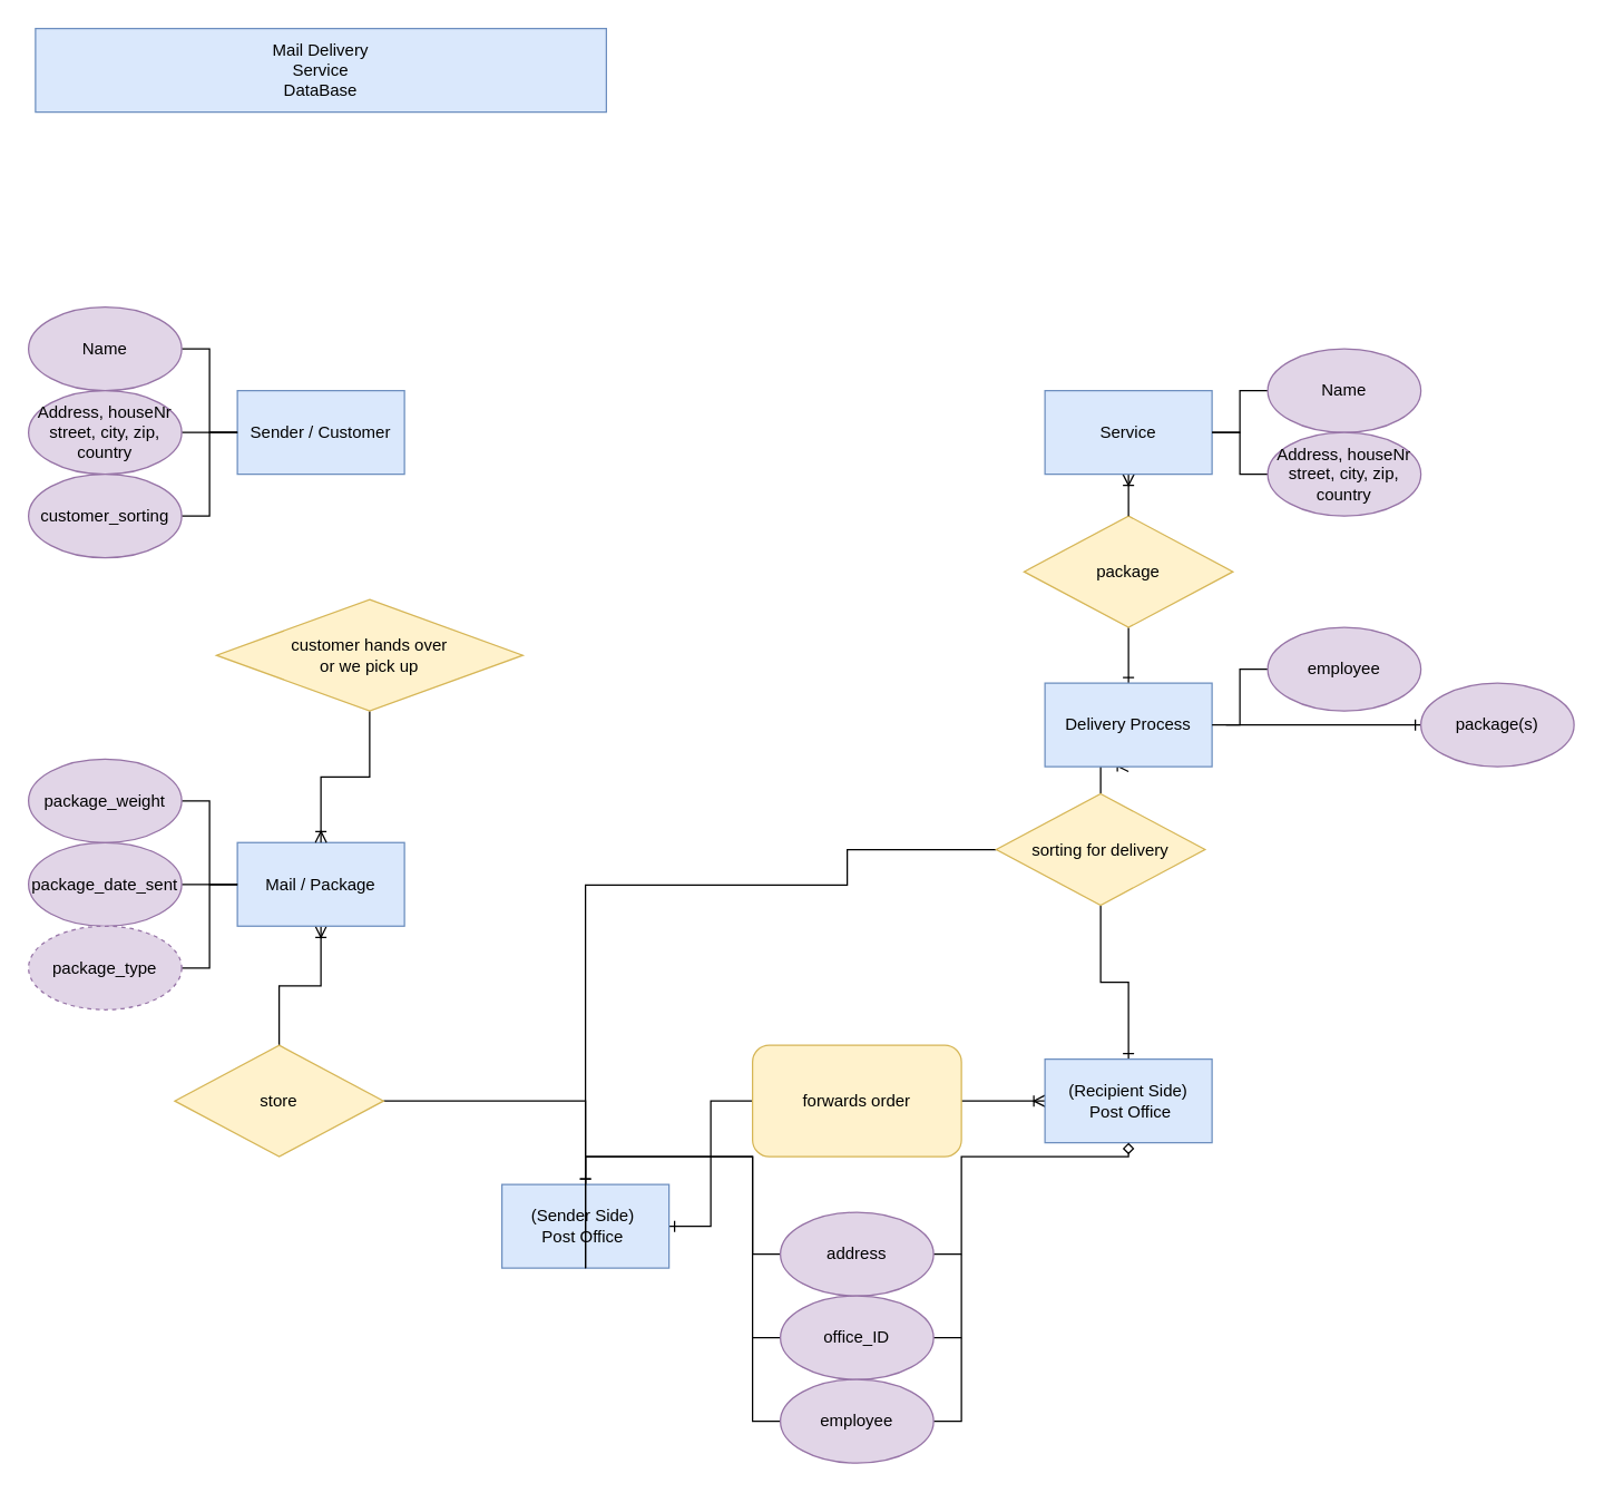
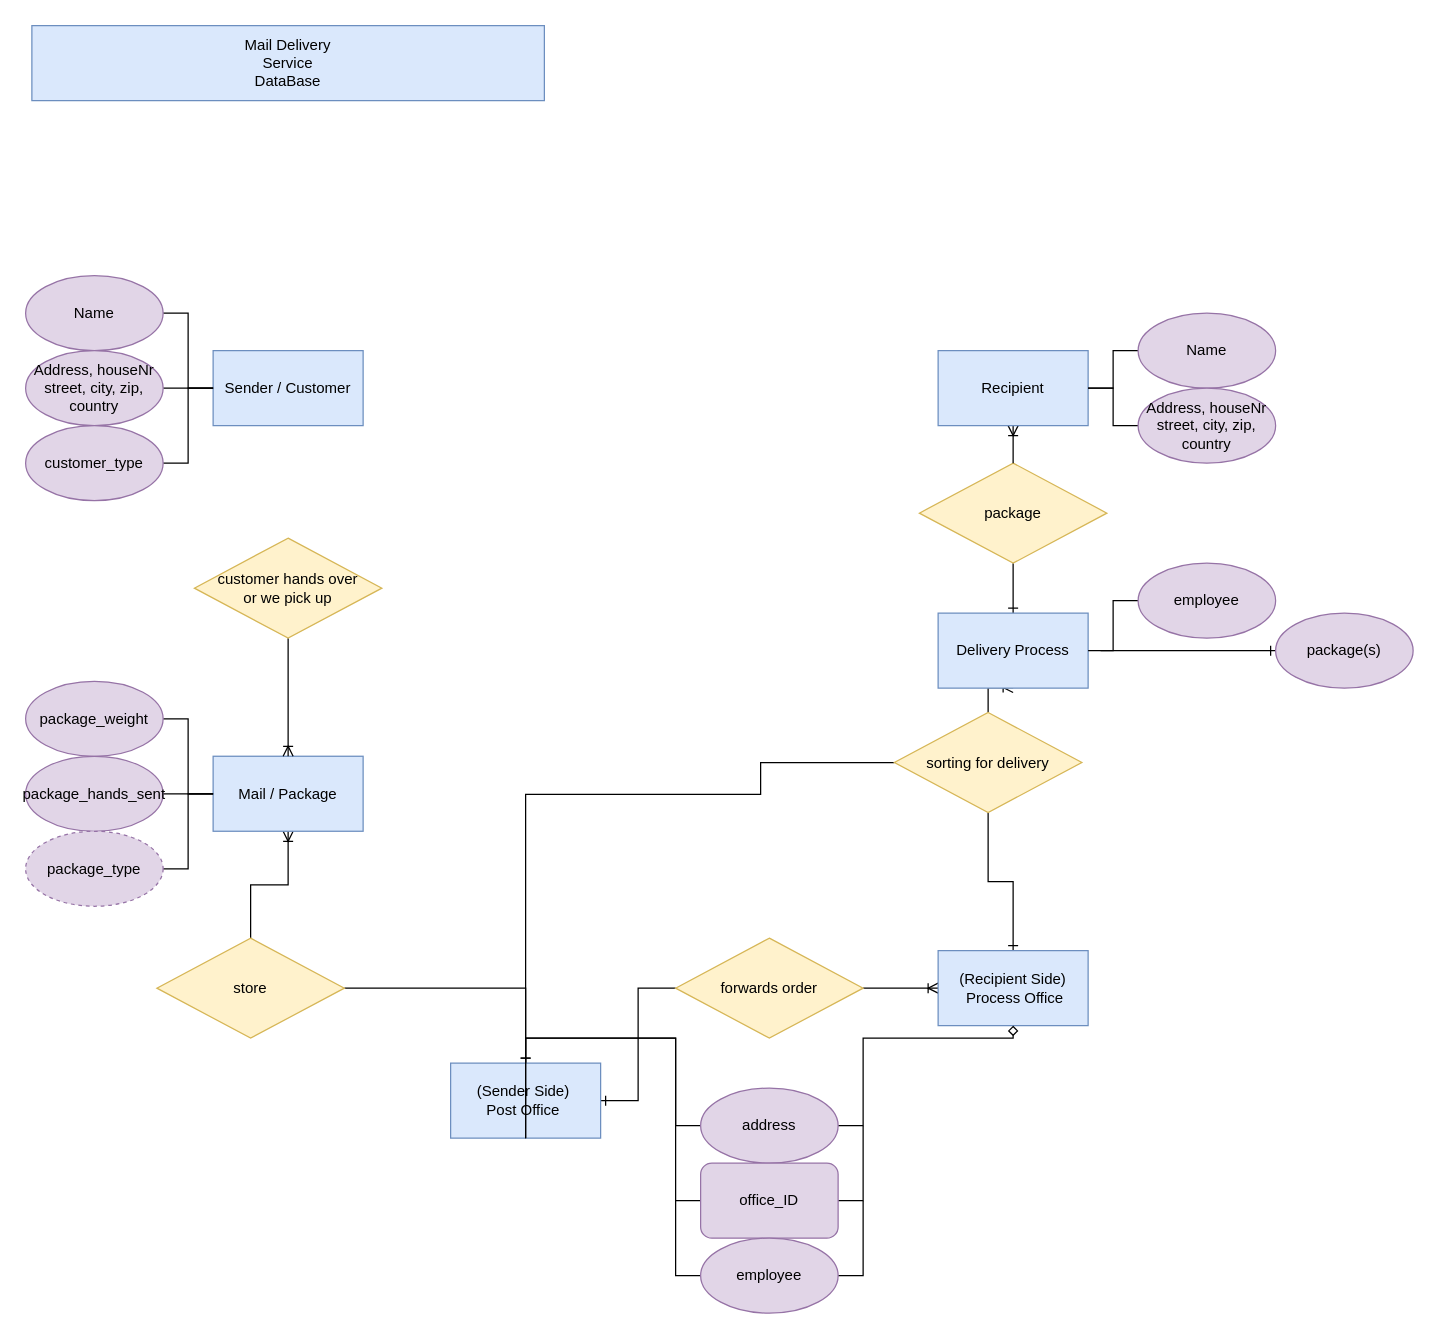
  <mxCell id="0" />
  <mxCell id="1" parent="0" />
  <mxCell id="2" value="Mail Delivery&lt;br&gt;Service&lt;br&gt;DataBase" style="rounded=0;whiteSpace=wrap;html=1;fillColor=#dae8fc;strokeColor=#6c8ebf;" parent="1" vertex="1"><mxGeometry x="25" y="20" width="410" height="60" as="geometry" /></mxCell>
  <mxCell id="3" value="Sender / Customer" style="rounded=0;whiteSpace=wrap;html=1;fillColor=#dae8fc;strokeColor=#6c8ebf;" parent="1" vertex="1"><mxGeometry x="170" y="280" width="120" height="60" as="geometry" /></mxCell>
  <mxCell id="4" style="edgeStyle=orthogonalEdgeStyle;rounded=0;orthogonalLoop=1;jettySize=auto;html=1;entryX=0.5;entryY=0;entryDx=0;entryDy=0;startArrow=ERoneToMany;startFill=0;endArrow=none;endFill=0;" parent="1" source="5" target="21" edge="1"><mxGeometry relative="1" as="geometry" /></mxCell>
  <mxCell id="5" value="Mail / Package" style="rounded=0;whiteSpace=wrap;html=1;fillColor=#dae8fc;strokeColor=#6c8ebf;" parent="1" vertex="1"><mxGeometry x="170" y="604.5" width="120" height="60" as="geometry" /></mxCell>
  <mxCell id="6" style="edgeStyle=orthogonalEdgeStyle;rounded=0;orthogonalLoop=1;jettySize=auto;html=1;entryX=0;entryY=0.5;entryDx=0;entryDy=0;endArrow=none;endFill=0;" parent="1" source="7" target="3" edge="1"><mxGeometry relative="1" as="geometry" /></mxCell>
  <mxCell id="7" value="Name" style="ellipse;whiteSpace=wrap;html=1;fillColor=#e1d5e7;strokeColor=#9673a6;" parent="1" vertex="1"><mxGeometry x="20" y="220" width="110" height="60" as="geometry" /></mxCell>
  <mxCell id="8" style="edgeStyle=orthogonalEdgeStyle;rounded=0;orthogonalLoop=1;jettySize=auto;html=1;entryX=0;entryY=0.5;entryDx=0;entryDy=0;endArrow=none;endFill=0;" parent="1" source="9" target="3" edge="1"><mxGeometry relative="1" as="geometry" /></mxCell>
  <mxCell id="9" value="Address, houseNr&lt;br&gt;street, city, zip, country" style="ellipse;whiteSpace=wrap;html=1;fillColor=#e1d5e7;strokeColor=#9673a6;" parent="1" vertex="1"><mxGeometry x="20" y="280" width="110" height="60" as="geometry" /></mxCell>
  <mxCell id="10" style="edgeStyle=orthogonalEdgeStyle;rounded=0;orthogonalLoop=1;jettySize=auto;html=1;endArrow=none;endFill=0;" parent="1" source="11" edge="1"><mxGeometry relative="1" as="geometry"><mxPoint x="170" y="310" as="targetPoint" /><Array as="points"><mxPoint x="150" y="370" /><mxPoint x="150" y="310" /></Array></mxGeometry></mxCell>
- <mxCell id="11" value="customer_sorting" style="ellipse;whiteSpace=wrap;html=1;fillColor=#e1d5e7;strokeColor=#9673a6;" parent="1" vertex="1"><mxGeometry x="20" y="340" width="110" height="60" as="geometry" /></mxCell>
+ <mxCell id="11" value="customer_type" style="ellipse;whiteSpace=wrap;html=1;fillColor=#e1d5e7;strokeColor=#9673a6;" parent="1" vertex="1"><mxGeometry x="20" y="340" width="110" height="60" as="geometry" /></mxCell>
  <mxCell id="12" style="edgeStyle=orthogonalEdgeStyle;rounded=0;orthogonalLoop=1;jettySize=auto;html=1;startArrow=none;startFill=0;endArrow=ERoneToMany;endFill=0;" parent="1" source="13" target="5" edge="1"><mxGeometry relative="1" as="geometry" /></mxCell>
- <mxCell id="13" value="customer hands over&lt;br&gt;or we pick up" style="rhombus;whiteSpace=wrap;html=1;fillColor=#fff2cc;strokeColor=#d6b656;" parent="1" vertex="1"><mxGeometry x="155" y="430" width="220" height="80" as="geometry" /></mxCell>
+ <mxCell id="13" value="customer hands over&lt;br&gt;or we pick up" style="rhombus;whiteSpace=wrap;html=1;fillColor=#fff2cc;strokeColor=#d6b656;" parent="1" vertex="1"><mxGeometry x="155" y="430" width="150" height="80" as="geometry" /></mxCell>
  <mxCell id="14" style="edgeStyle=orthogonalEdgeStyle;rounded=0;orthogonalLoop=1;jettySize=auto;html=1;startArrow=none;startFill=0;endArrow=none;endFill=0;" parent="1" source="15" target="5" edge="1"><mxGeometry relative="1" as="geometry" /></mxCell>
  <mxCell id="15" value="package_weight" style="ellipse;whiteSpace=wrap;html=1;fillColor=#e1d5e7;strokeColor=#9673a6;" parent="1" vertex="1"><mxGeometry x="20" y="544.5" width="110" height="60" as="geometry" /></mxCell>
  <mxCell id="16" style="edgeStyle=orthogonalEdgeStyle;rounded=0;orthogonalLoop=1;jettySize=auto;html=1;startArrow=none;startFill=0;endArrow=none;endFill=0;" parent="1" source="17" edge="1"><mxGeometry relative="1" as="geometry"><mxPoint x="170" y="634.5" as="targetPoint" /></mxGeometry></mxCell>
- <mxCell id="17" value="package_date_sent" style="ellipse;whiteSpace=wrap;html=1;fillColor=#e1d5e7;strokeColor=#9673a6;" parent="1" vertex="1"><mxGeometry x="20" y="604.5" width="110" height="60" as="geometry" /></mxCell>
+ <mxCell id="17" value="package_hands_sent" style="ellipse;whiteSpace=wrap;html=1;fillColor=#e1d5e7;strokeColor=#9673a6;" parent="1" vertex="1"><mxGeometry x="20" y="604.5" width="110" height="60" as="geometry" /></mxCell>
  <mxCell id="18" style="edgeStyle=orthogonalEdgeStyle;rounded=0;orthogonalLoop=1;jettySize=auto;html=1;entryX=0;entryY=0.5;entryDx=0;entryDy=0;startArrow=none;startFill=0;endArrow=none;endFill=0;" parent="1" source="19" target="5" edge="1"><mxGeometry relative="1" as="geometry" /></mxCell>
  <mxCell id="19" value="package_type" style="ellipse;whiteSpace=wrap;html=1;fillColor=#e1d5e7;strokeColor=#9673a6;dashed=1;" parent="1" vertex="1"><mxGeometry x="20" y="664.5" width="110" height="60" as="geometry" /></mxCell>
  <mxCell id="20" style="edgeStyle=orthogonalEdgeStyle;rounded=0;orthogonalLoop=1;jettySize=auto;html=1;startArrow=none;startFill=0;endArrow=ERone;endFill=0;" parent="1" source="21" target="24" edge="1"><mxGeometry relative="1" as="geometry" /></mxCell>
  <mxCell id="21" value="store" style="rhombus;whiteSpace=wrap;html=1;fillColor=#fff2cc;strokeColor=#d6b656;" parent="1" vertex="1"><mxGeometry x="125" y="750" width="150" height="80" as="geometry" /></mxCell>
  <mxCell id="22" style="edgeStyle=orthogonalEdgeStyle;rounded=0;orthogonalLoop=1;jettySize=auto;html=1;entryX=0;entryY=0.5;entryDx=0;entryDy=0;startArrow=ERone;startFill=0;endArrow=none;endFill=0;" parent="1" source="24" target="26" edge="1"><mxGeometry relative="1" as="geometry" /></mxCell>
  <mxCell id="23" style="edgeStyle=orthogonalEdgeStyle;rounded=0;orthogonalLoop=1;jettySize=auto;html=1;entryX=0;entryY=0.5;entryDx=0;entryDy=0;startArrow=ERone;startFill=0;endArrow=none;endFill=0;" parent="1" source="24" target="39" edge="1"><mxGeometry relative="1" as="geometry"><Array as="points"><mxPoint x="420" y="635" /><mxPoint x="608" y="635" /></Array></mxGeometry></mxCell>
  <mxCell id="24" value="(Sender Side)&amp;nbsp;&lt;br&gt;Post Office&amp;nbsp;" style="rounded=0;whiteSpace=wrap;html=1;fillColor=#dae8fc;strokeColor=#6c8ebf;" parent="1" vertex="1"><mxGeometry x="360" y="850" width="120" height="60" as="geometry" /></mxCell>
  <mxCell id="25" style="edgeStyle=orthogonalEdgeStyle;rounded=0;orthogonalLoop=1;jettySize=auto;html=1;startArrow=none;startFill=0;endArrow=ERoneToMany;endFill=0;entryX=0;entryY=0.5;entryDx=0;entryDy=0;" parent="1" source="26" target="28" edge="1"><mxGeometry relative="1" as="geometry"><mxPoint x="750" y="790" as="targetPoint" /></mxGeometry></mxCell>
- <mxCell id="26" value="forwards order" style="whiteSpace=wrap;html=1;fillColor=#fff2cc;strokeColor=#d6b656;rounded=1;" parent="1" vertex="1"><mxGeometry x="540" y="750" width="150" height="80" as="geometry" /></mxCell>
+ <mxCell id="26" value="forwards order" style="rhombus;whiteSpace=wrap;html=1;fillColor=#fff2cc;strokeColor=#d6b656;" parent="1" vertex="1"><mxGeometry x="540" y="750" width="150" height="80" as="geometry" /></mxCell>
  <mxCell id="27" style="edgeStyle=orthogonalEdgeStyle;rounded=0;orthogonalLoop=1;jettySize=auto;html=1;entryX=0.5;entryY=1;entryDx=0;entryDy=0;startArrow=ERone;startFill=0;endArrow=none;endFill=0;" parent="1" source="28" target="39" edge="1"><mxGeometry relative="1" as="geometry" /></mxCell>
- <mxCell id="28" value="(Recipient Side)&lt;br&gt;&amp;nbsp;Post Office" style="rounded=0;whiteSpace=wrap;html=1;fillColor=#dae8fc;strokeColor=#6c8ebf;" parent="1" vertex="1"><mxGeometry x="750" y="760" width="120" height="60" as="geometry" /></mxCell>
+ <mxCell id="28" value="(Recipient Side)&lt;br&gt;&amp;nbsp;Process Office" style="rounded=0;whiteSpace=wrap;html=1;fillColor=#dae8fc;strokeColor=#6c8ebf;" parent="1" vertex="1"><mxGeometry x="750" y="760" width="120" height="60" as="geometry" /></mxCell>
  <mxCell id="29" style="edgeStyle=orthogonalEdgeStyle;rounded=0;orthogonalLoop=1;jettySize=auto;html=1;entryX=0.5;entryY=1;entryDx=0;entryDy=0;endArrow=none;endFill=0;" parent="1" source="31" target="24" edge="1"><mxGeometry relative="1" as="geometry"><Array as="points"><mxPoint x="540" y="900" /><mxPoint x="540" y="830" /><mxPoint x="420" y="830" /></Array></mxGeometry></mxCell>
  <mxCell id="30" style="edgeStyle=orthogonalEdgeStyle;rounded=0;orthogonalLoop=1;jettySize=auto;html=1;entryX=0.5;entryY=1;entryDx=0;entryDy=0;endArrow=diamond;endFill=0;" parent="1" source="31" target="28" edge="1"><mxGeometry relative="1" as="geometry"><Array as="points"><mxPoint x="690" y="900" /><mxPoint x="690" y="830" /><mxPoint x="810" y="830" /></Array></mxGeometry></mxCell>
  <mxCell id="31" value="address" style="ellipse;whiteSpace=wrap;html=1;fillColor=#e1d5e7;strokeColor=#9673a6;" parent="1" vertex="1"><mxGeometry x="560" y="870" width="110" height="60" as="geometry" /></mxCell>
  <mxCell id="32" style="edgeStyle=orthogonalEdgeStyle;rounded=0;orthogonalLoop=1;jettySize=auto;html=1;entryX=0.5;entryY=1;entryDx=0;entryDy=0;endArrow=none;endFill=0;" parent="1" source="34" target="24" edge="1"><mxGeometry relative="1" as="geometry"><Array as="points"><mxPoint x="540" y="960" /><mxPoint x="540" y="830" /><mxPoint x="420" y="830" /></Array></mxGeometry></mxCell>
  <mxCell id="33" style="edgeStyle=orthogonalEdgeStyle;rounded=0;orthogonalLoop=1;jettySize=auto;html=1;endArrow=none;endFill=0;" parent="1" source="34" edge="1"><mxGeometry relative="1" as="geometry"><mxPoint x="690" y="900" as="targetPoint" /><Array as="points"><mxPoint x="690" y="960" /><mxPoint x="690" y="900" /></Array></mxGeometry></mxCell>
- <mxCell id="34" value="office_ID" style="ellipse;whiteSpace=wrap;html=1;fillColor=#e1d5e7;strokeColor=#9673a6;" parent="1" vertex="1"><mxGeometry x="560" y="930" width="110" height="60" as="geometry" /></mxCell>
+ <mxCell id="34" value="office_ID" style="whiteSpace=wrap;html=1;fillColor=#e1d5e7;strokeColor=#9673a6;rounded=1;" parent="1" vertex="1"><mxGeometry x="560" y="930" width="110" height="60" as="geometry" /></mxCell>
  <mxCell id="35" style="edgeStyle=orthogonalEdgeStyle;rounded=0;orthogonalLoop=1;jettySize=auto;html=1;endArrow=none;endFill=0;" parent="1" source="37" edge="1"><mxGeometry relative="1" as="geometry"><mxPoint x="540" y="960" as="targetPoint" /><Array as="points"><mxPoint x="540" y="1020" /><mxPoint x="540" y="960" /></Array></mxGeometry></mxCell>
  <mxCell id="36" style="edgeStyle=orthogonalEdgeStyle;rounded=0;orthogonalLoop=1;jettySize=auto;html=1;endArrow=none;endFill=0;" parent="1" source="37" edge="1"><mxGeometry relative="1" as="geometry"><mxPoint x="690" y="960" as="targetPoint" /><Array as="points"><mxPoint x="690" y="1020" /><mxPoint x="690" y="960" /></Array></mxGeometry></mxCell>
  <mxCell id="37" value="employee" style="ellipse;whiteSpace=wrap;html=1;fillColor=#e1d5e7;strokeColor=#9673a6;" parent="1" vertex="1"><mxGeometry x="560" y="990" width="110" height="60" as="geometry" /></mxCell>
  <mxCell id="38" style="edgeStyle=orthogonalEdgeStyle;rounded=0;orthogonalLoop=1;jettySize=auto;html=1;startArrow=none;startFill=0;endArrow=ERoneToMany;endFill=0;" parent="1" source="39" target="41" edge="1"><mxGeometry relative="1" as="geometry" /></mxCell>
  <mxCell id="39" value="sorting for delivery" style="rhombus;whiteSpace=wrap;html=1;fillColor=#fff2cc;strokeColor=#d6b656;" parent="1" vertex="1"><mxGeometry x="715" y="569.5" width="150" height="80" as="geometry" /></mxCell>
  <mxCell id="40" style="edgeStyle=orthogonalEdgeStyle;rounded=0;orthogonalLoop=1;jettySize=auto;html=1;startArrow=ERone;startFill=0;endArrow=none;endFill=0;" parent="1" source="41" target="44" edge="1"><mxGeometry relative="1" as="geometry" /></mxCell>
  <mxCell id="41" value="Delivery Process" style="rounded=0;whiteSpace=wrap;html=1;fillColor=#dae8fc;strokeColor=#6c8ebf;" parent="1" vertex="1"><mxGeometry x="750" y="490" width="120" height="60" as="geometry" /></mxCell>
  <mxCell id="42" style="edgeStyle=orthogonalEdgeStyle;rounded=0;orthogonalLoop=1;jettySize=auto;html=1;entryX=1;entryY=0.5;entryDx=0;entryDy=0;startArrow=none;startFill=0;endArrow=none;endFill=0;" parent="1" source="43" target="41" edge="1"><mxGeometry relative="1" as="geometry" /></mxCell>
  <mxCell id="43" value="employee" style="ellipse;whiteSpace=wrap;html=1;fillColor=#e1d5e7;strokeColor=#9673a6;" parent="1" vertex="1"><mxGeometry x="910" y="450" width="110" height="60" as="geometry" /></mxCell>
  <mxCell id="44" value="package" style="rhombus;whiteSpace=wrap;html=1;fillColor=#fff2cc;strokeColor=#d6b656;" parent="1" vertex="1"><mxGeometry x="735" y="370" width="150" height="80" as="geometry" /></mxCell>
  <mxCell id="45" style="edgeStyle=orthogonalEdgeStyle;rounded=0;orthogonalLoop=1;jettySize=auto;html=1;startArrow=ERone;startFill=0;endArrow=none;endFill=0;" parent="1" source="46" edge="1"><mxGeometry relative="1" as="geometry"><mxPoint x="880" y="520" as="targetPoint" /></mxGeometry></mxCell>
  <mxCell id="46" value="package(s)" style="ellipse;whiteSpace=wrap;html=1;fillColor=#e1d5e7;strokeColor=#9673a6;" parent="1" vertex="1"><mxGeometry x="1020" y="490" width="110" height="60" as="geometry" /></mxCell>
  <mxCell id="47" style="edgeStyle=orthogonalEdgeStyle;rounded=0;orthogonalLoop=1;jettySize=auto;html=1;entryX=0.5;entryY=0;entryDx=0;entryDy=0;startArrow=ERoneToMany;startFill=0;endArrow=none;endFill=0;" parent="1" source="48" target="44" edge="1"><mxGeometry relative="1" as="geometry" /></mxCell>
- <mxCell id="48" value="Service" style="rounded=0;whiteSpace=wrap;html=1;fillColor=#dae8fc;strokeColor=#6c8ebf;" parent="1" vertex="1"><mxGeometry x="750" y="280" width="120" height="60" as="geometry" /></mxCell>
+ <mxCell id="48" value="Recipient" style="rounded=0;whiteSpace=wrap;html=1;fillColor=#dae8fc;strokeColor=#6c8ebf;" parent="1" vertex="1"><mxGeometry x="750" y="280" width="120" height="60" as="geometry" /></mxCell>
  <mxCell id="49" style="edgeStyle=orthogonalEdgeStyle;rounded=0;orthogonalLoop=1;jettySize=auto;html=1;entryX=1;entryY=0.5;entryDx=0;entryDy=0;startArrow=none;startFill=0;endArrow=none;endFill=0;" parent="1" source="50" target="48" edge="1"><mxGeometry relative="1" as="geometry" /></mxCell>
  <mxCell id="50" value="Name" style="ellipse;whiteSpace=wrap;html=1;fillColor=#e1d5e7;strokeColor=#9673a6;" parent="1" vertex="1"><mxGeometry x="910" y="250" width="110" height="60" as="geometry" /></mxCell>
  <mxCell id="51" style="edgeStyle=orthogonalEdgeStyle;rounded=0;orthogonalLoop=1;jettySize=auto;html=1;startArrow=none;startFill=0;endArrow=none;endFill=0;" parent="1" source="52" target="48" edge="1"><mxGeometry relative="1" as="geometry" /></mxCell>
  <mxCell id="52" value="Address, houseNr&lt;br&gt;street, city, zip, country" style="ellipse;whiteSpace=wrap;html=1;fillColor=#e1d5e7;strokeColor=#9673a6;" parent="1" vertex="1"><mxGeometry x="910" y="310" width="110" height="60" as="geometry" /></mxCell>
